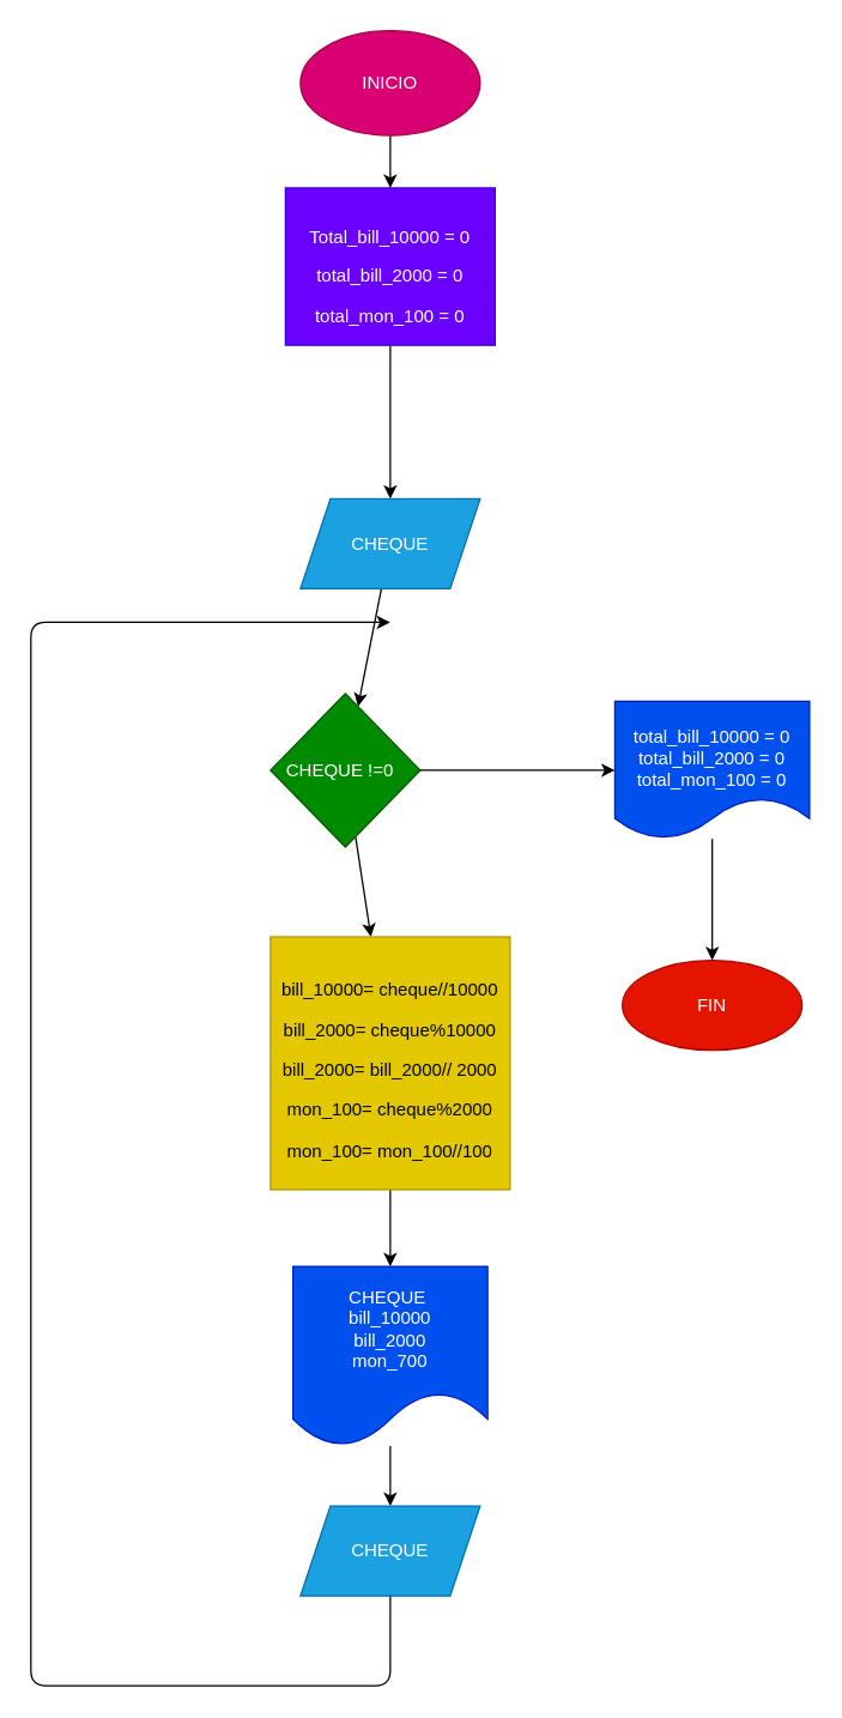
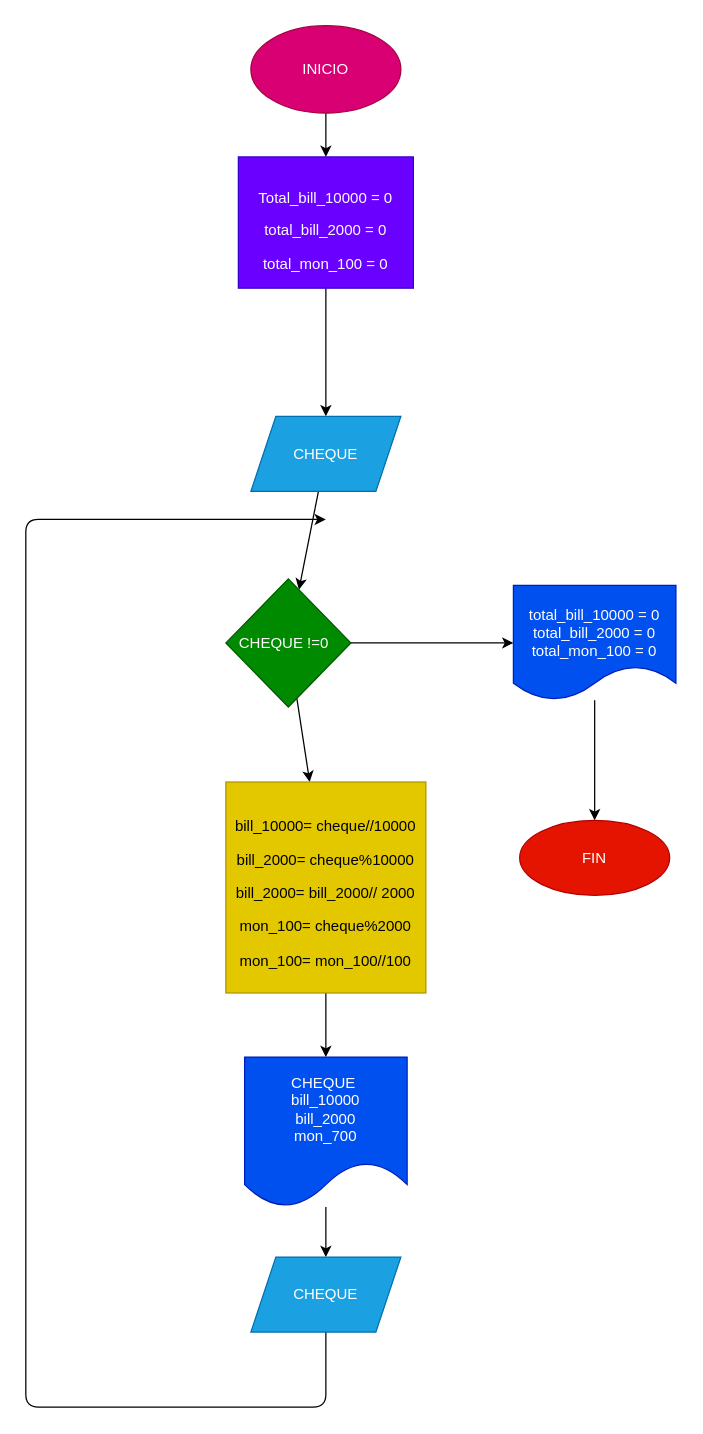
  <mxCell id="0" />
  <mxCell id="1" parent="0" />
  <mxCell id="2" value="" style="edgeStyle=none;html=1;" edge="1" parent="1" source="3" target="5"><mxGeometry relative="1" as="geometry" /></mxCell>
  <mxCell id="3" value="INICIO" style="ellipse;whiteSpace=wrap;html=1;fillColor=#d80073;fontColor=#ffffff;strokeColor=#A50040;" vertex="1" parent="1"><mxGeometry x="200" y="20" width="120" height="70" as="geometry" /></mxCell>
  <mxCell id="4" value="" style="edgeStyle=none;html=1;" edge="1" parent="1" source="5" target="7"><mxGeometry relative="1" as="geometry" /></mxCell>
  <mxCell id="5" value="&lt;p class=&quot;MsoNormal&quot;&gt;Total_bill_10000 = 0&lt;/p&gt;&lt;p class=&quot;MsoNormal&quot;&gt;&lt;span&gt;total_bill_2000 = 0&lt;/span&gt;&lt;/p&gt;&lt;span&gt;total_mon_100 = 0&lt;/span&gt;" style="whiteSpace=wrap;html=1;fillColor=#6a00ff;fontColor=#ffffff;strokeColor=#3700CC;" vertex="1" parent="1"><mxGeometry x="190" y="125" width="140" height="105" as="geometry" /></mxCell>
  <mxCell id="6" value="" style="edgeStyle=none;html=1;" edge="1" parent="1" source="7" target="10"><mxGeometry relative="1" as="geometry" /></mxCell>
  <mxCell id="7" value="CHEQUE" style="shape=parallelogram;perimeter=parallelogramPerimeter;whiteSpace=wrap;html=1;fixedSize=1;fillColor=#1ba1e2;fontColor=#ffffff;strokeColor=#006EAF;" vertex="1" parent="1"><mxGeometry x="200" y="332.5" width="120" height="60" as="geometry" /></mxCell>
  <mxCell id="8" value="" style="edgeStyle=none;html=1;" edge="1" parent="1" source="10" target="12"><mxGeometry relative="1" as="geometry" /></mxCell>
  <mxCell id="9" value="" style="edgeStyle=none;html=1;" edge="1" parent="1" source="10" target="14"><mxGeometry relative="1" as="geometry" /></mxCell>
  <mxCell id="10" value="CHEQUE !=0&amp;nbsp;&amp;nbsp;" style="rhombus;whiteSpace=wrap;html=1;fillColor=#008a00;fontColor=#ffffff;strokeColor=#005700;" vertex="1" parent="1"><mxGeometry x="180" y="462.5" width="100" height="102.5" as="geometry" /></mxCell>
  <mxCell id="11" value="" style="edgeStyle=none;html=1;" edge="1" parent="1" source="12" target="17"><mxGeometry relative="1" as="geometry" /></mxCell>
  <mxCell id="12" value="&lt;p class=&quot;MsoNormal&quot;&gt;bill_10000= cheque//10000&lt;/p&gt;&lt;span&gt;bill_2000= cheque%10000&lt;/span&gt;&lt;br&gt;&lt;p class=&quot;MsoNormal&quot;&gt;bill_2000= bill_2000// 2000&lt;/p&gt;&lt;span&gt;mon_100= cheque%2000&lt;/span&gt;&lt;br&gt;&lt;br&gt;&lt;span&gt;mon_100= mon_100//100&lt;/span&gt;" style="whiteSpace=wrap;html=1;fillColor=#e3c800;fontColor=#000000;strokeColor=#B09500;" vertex="1" parent="1"><mxGeometry x="180" y="625" width="160" height="168.75" as="geometry" /></mxCell>
  <mxCell id="13" value="" style="edgeStyle=none;html=1;" edge="1" parent="1" source="14" target="15"><mxGeometry relative="1" as="geometry" /></mxCell>
  <mxCell id="14" value="&lt;p class=&quot;MsoNormal&quot;&gt;&lt;/p&gt;&lt;span&gt;total_bill_10000 = 0&lt;/span&gt;&lt;br&gt;&lt;span&gt;total_bill_2000 = 0&lt;/span&gt;&lt;br&gt;&lt;span&gt;total_mon_100 = 0&lt;/span&gt;" style="shape=document;whiteSpace=wrap;html=1;boundedLbl=1;fillColor=#0050ef;fontColor=#ffffff;strokeColor=#001DBC;" vertex="1" parent="1"><mxGeometry x="410" y="467.81" width="130" height="91.88" as="geometry" /></mxCell>
- <mxCell id="15" value="FIN" style="ellipse;whiteSpace=wrap;html=1;fillColor=#e51400;fontColor=#ffffff;strokeColor=#B20000;" vertex="1" parent="1"><mxGeometry x="415" y="640.63" width="120" height="60" as="geometry" /></mxCell>
+ <mxCell id="15" value="FIN" style="ellipse;whiteSpace=wrap;html=1;fillColor=#e51400;fontColor=#ffffff;strokeColor=#B20000;" vertex="1" parent="1"><mxGeometry x="415" y="655.63" width="120" height="60" as="geometry" /></mxCell>
  <mxCell id="16" value="" style="edgeStyle=none;html=1;" edge="1" parent="1" source="17" target="19"><mxGeometry relative="1" as="geometry" /></mxCell>
  <mxCell id="17" value="CHEQUE&amp;nbsp;&lt;br&gt;bill_10000&lt;br&gt;bill_2000&lt;br&gt;mon_700" style="shape=document;whiteSpace=wrap;html=1;boundedLbl=1;fillColor=#0050ef;fontColor=#ffffff;strokeColor=#001DBC;" vertex="1" parent="1"><mxGeometry x="195" y="845" width="130" height="120.01" as="geometry" /></mxCell>
  <mxCell id="18" style="edgeStyle=none;html=1;" edge="1" parent="1" source="19"><mxGeometry relative="1" as="geometry"><mxPoint x="260" y="415" as="targetPoint" /><Array as="points"><mxPoint x="260" y="1125" /><mxPoint x="20" y="1125" /><mxPoint x="20" y="415" /></Array></mxGeometry></mxCell>
  <mxCell id="19" value="CHEQUE" style="shape=parallelogram;perimeter=parallelogramPerimeter;whiteSpace=wrap;html=1;fixedSize=1;fillColor=#1ba1e2;fontColor=#ffffff;strokeColor=#006EAF;" vertex="1" parent="1"><mxGeometry x="200" y="1004.995" width="120" height="60" as="geometry" /></mxCell>
